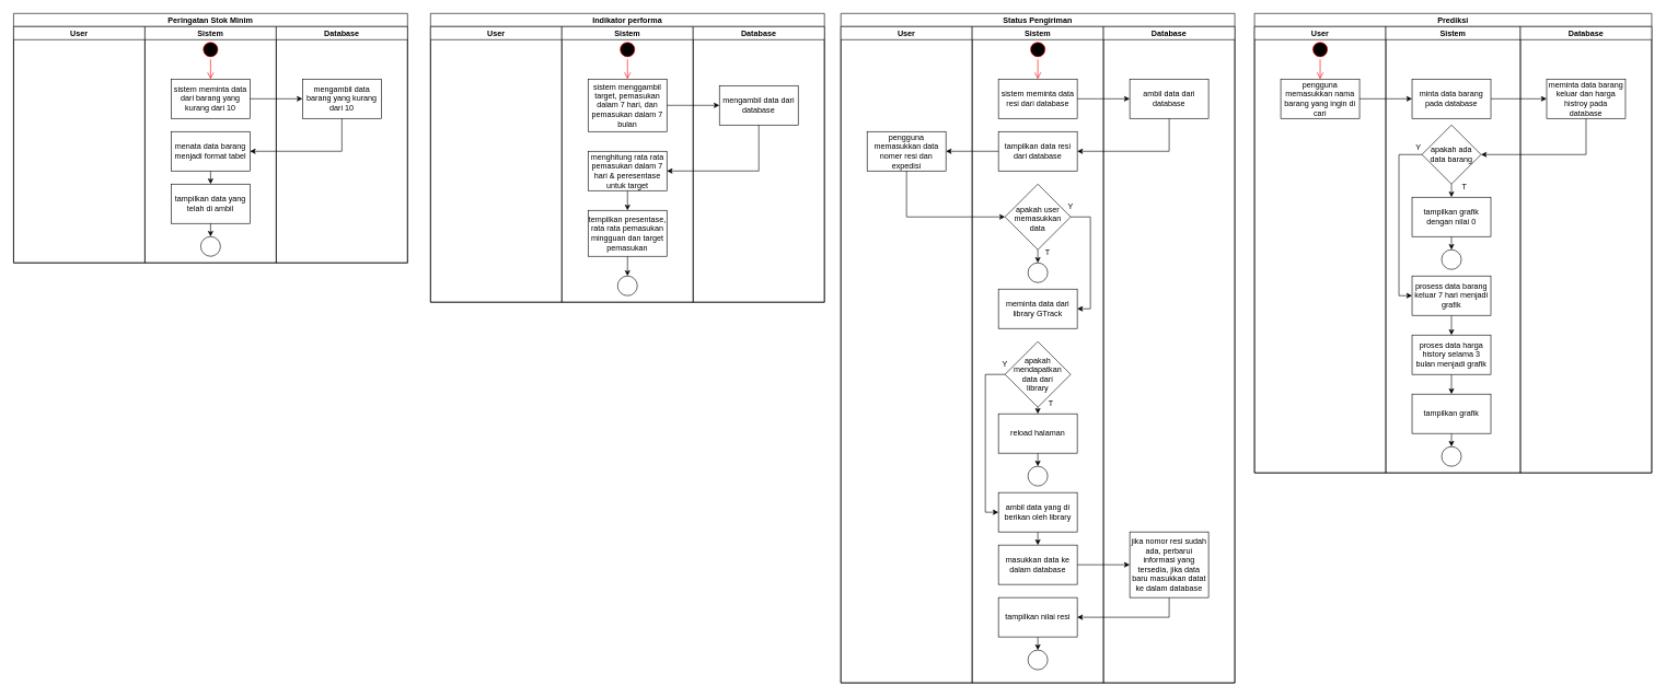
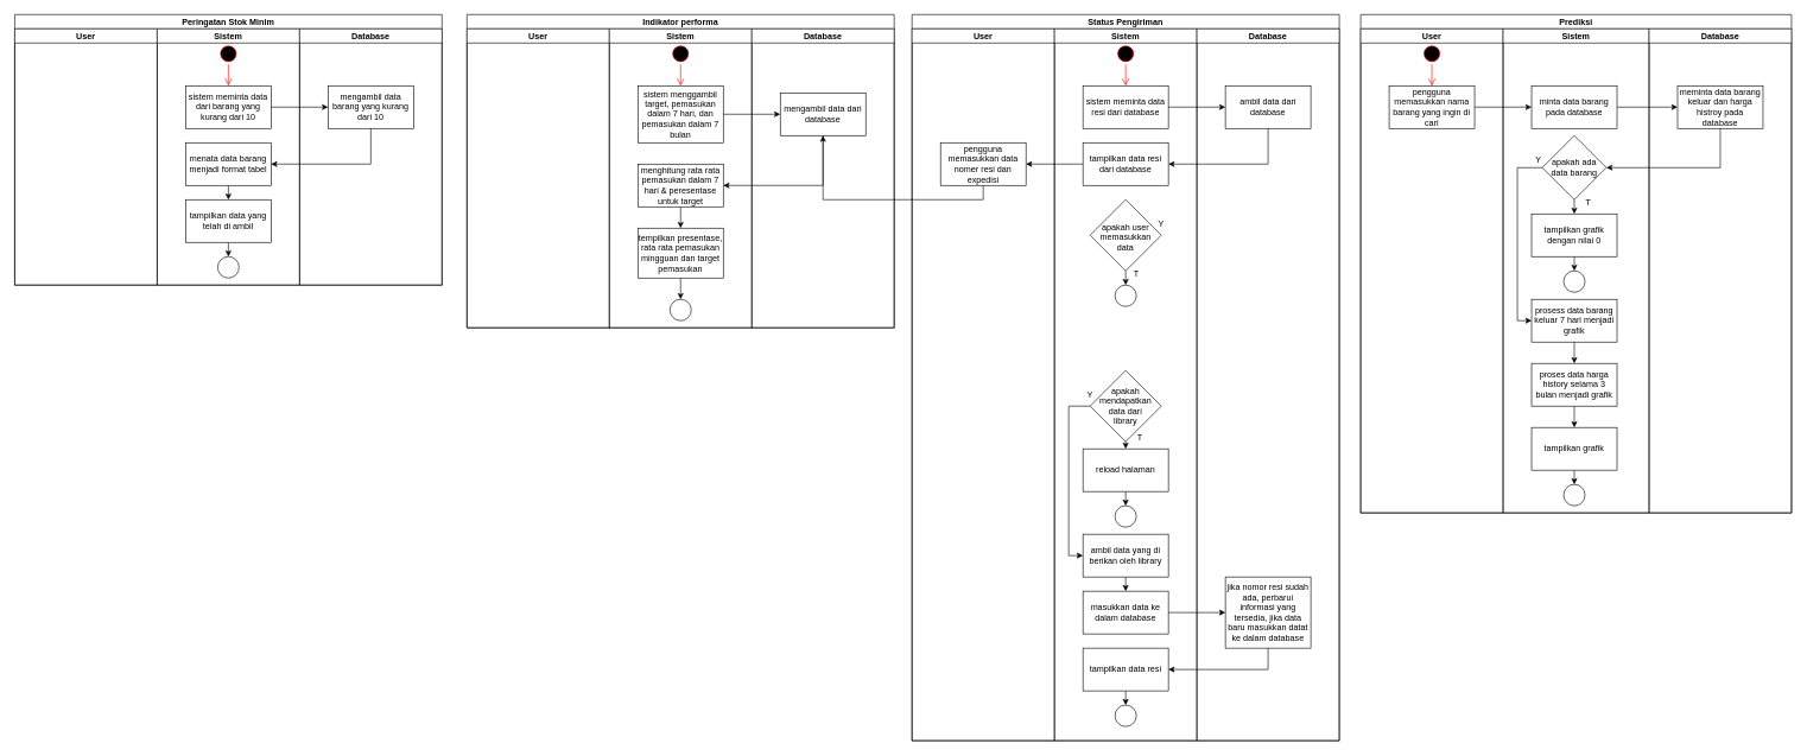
  <mxCell id="0" />
  <mxCell id="1" parent="0" />
  <mxCell id="2" value="Peringatan Stok Minim" style="swimlane;childLayout=stackLayout;resizeParent=1;resizeParentMax=0;startSize=20;" parent="1" vertex="1"><mxGeometry x="20" y="20" width="600" height="380" as="geometry" /></mxCell>
  <mxCell id="3" value="User" style="swimlane;startSize=20;" parent="2" vertex="1"><mxGeometry y="20" width="200" height="360" as="geometry" /></mxCell>
  <mxCell id="4" value="Sistem" style="swimlane;startSize=20;" parent="2" vertex="1"><mxGeometry x="200" y="20" width="200" height="360" as="geometry" /></mxCell>
  <mxCell id="5" value="" style="ellipse;html=1;shape=startState;fillColor=#000000;strokeColor=#ff0000;" parent="4" vertex="1"><mxGeometry x="85" y="20" width="30" height="30" as="geometry" /></mxCell>
  <mxCell id="6" value="" style="edgeStyle=orthogonalEdgeStyle;html=1;verticalAlign=bottom;endArrow=open;endSize=8;strokeColor=#ff0000;rounded=0;" parent="4" source="5" edge="1"><mxGeometry relative="1" as="geometry"><mxPoint x="100" y="80" as="targetPoint" /></mxGeometry></mxCell>
  <mxCell id="7" value="sistem meminta data dari barang yang kurang dari 10" style="rounded=0;whiteSpace=wrap;html=1;" parent="4" vertex="1"><mxGeometry x="40" y="80" width="120" height="60" as="geometry" /></mxCell>
  <mxCell id="8" style="edgeStyle=orthogonalEdgeStyle;rounded=0;orthogonalLoop=1;jettySize=auto;html=1;exitX=0.5;exitY=1;exitDx=0;exitDy=0;entryX=0.5;entryY=0;entryDx=0;entryDy=0;" parent="4" source="9" target="11" edge="1"><mxGeometry relative="1" as="geometry" /></mxCell>
  <mxCell id="9" value="menata data barang menjadi format tabel" style="rounded=0;whiteSpace=wrap;html=1;" parent="4" vertex="1"><mxGeometry x="40" y="160" width="120" height="60" as="geometry" /></mxCell>
  <mxCell id="10" style="edgeStyle=orthogonalEdgeStyle;rounded=0;orthogonalLoop=1;jettySize=auto;html=1;exitX=0.5;exitY=1;exitDx=0;exitDy=0;entryX=0.5;entryY=0;entryDx=0;entryDy=0;" parent="4" source="11" target="12" edge="1"><mxGeometry relative="1" as="geometry" /></mxCell>
  <mxCell id="11" value="tampilkan data yang telah di ambil" style="rounded=0;whiteSpace=wrap;html=1;" parent="4" vertex="1"><mxGeometry x="40" y="240" width="120" height="60" as="geometry" /></mxCell>
  <mxCell id="12" value="" style="ellipse;whiteSpace=wrap;html=1;aspect=fixed;" parent="4" vertex="1"><mxGeometry x="85" y="320" width="30" height="30" as="geometry" /></mxCell>
  <mxCell id="13" value="Database" style="swimlane;startSize=20;" parent="2" vertex="1"><mxGeometry x="400" y="20" width="200" height="360" as="geometry" /></mxCell>
  <mxCell id="14" value="mengambil data barang yang kurang dari 10" style="rounded=0;whiteSpace=wrap;html=1;" parent="13" vertex="1"><mxGeometry x="40" y="80" width="120" height="60" as="geometry" /></mxCell>
  <mxCell id="15" style="edgeStyle=orthogonalEdgeStyle;rounded=0;orthogonalLoop=1;jettySize=auto;html=1;exitX=1;exitY=0.5;exitDx=0;exitDy=0;entryX=0;entryY=0.5;entryDx=0;entryDy=0;" parent="2" source="7" target="14" edge="1"><mxGeometry relative="1" as="geometry" /></mxCell>
  <mxCell id="16" style="edgeStyle=orthogonalEdgeStyle;rounded=0;orthogonalLoop=1;jettySize=auto;html=1;exitX=0.5;exitY=1;exitDx=0;exitDy=0;entryX=1;entryY=0.5;entryDx=0;entryDy=0;" parent="2" source="14" target="9" edge="1"><mxGeometry relative="1" as="geometry" /></mxCell>
  <mxCell id="17" value="Indikator performa" style="swimlane;childLayout=stackLayout;resizeParent=1;resizeParentMax=0;startSize=20;" parent="1" vertex="1"><mxGeometry x="655" y="20" width="600" height="440" as="geometry" /></mxCell>
  <mxCell id="18" value="User" style="swimlane;startSize=20;" parent="17" vertex="1"><mxGeometry y="20" width="200" height="420" as="geometry" /></mxCell>
  <mxCell id="19" value="Sistem" style="swimlane;startSize=20;" parent="17" vertex="1"><mxGeometry x="200" y="20" width="200" height="420" as="geometry" /></mxCell>
  <mxCell id="20" value="" style="ellipse;html=1;shape=startState;fillColor=#000000;strokeColor=#ff0000;" parent="19" vertex="1"><mxGeometry x="85" y="20" width="30" height="30" as="geometry" /></mxCell>
  <mxCell id="21" value="" style="edgeStyle=orthogonalEdgeStyle;html=1;verticalAlign=bottom;endArrow=open;endSize=8;strokeColor=#ff0000;rounded=0;" parent="19" source="20" edge="1"><mxGeometry relative="1" as="geometry"><mxPoint x="100" y="80" as="targetPoint" /></mxGeometry></mxCell>
  <mxCell id="22" value="sistem menggambil target, pemasukan dalam 7 hari, dan pemasukan dalam 7 bulan" style="rounded=0;whiteSpace=wrap;html=1;" parent="19" vertex="1"><mxGeometry x="40" y="80" width="120" height="80" as="geometry" /></mxCell>
  <mxCell id="23" style="edgeStyle=orthogonalEdgeStyle;rounded=0;orthogonalLoop=1;jettySize=auto;html=1;exitX=0.5;exitY=1;exitDx=0;exitDy=0;entryX=0.5;entryY=0;entryDx=0;entryDy=0;" parent="19" source="24" target="26" edge="1"><mxGeometry relative="1" as="geometry" /></mxCell>
  <mxCell id="24" value="menghitung rata rata pemasukan dalam 7 hari &amp;amp; peresentase untuk target" style="rounded=0;whiteSpace=wrap;html=1;" parent="19" vertex="1"><mxGeometry x="40" y="190" width="120" height="60" as="geometry" /></mxCell>
  <mxCell id="25" style="edgeStyle=orthogonalEdgeStyle;rounded=0;orthogonalLoop=1;jettySize=auto;html=1;exitX=0.5;exitY=1;exitDx=0;exitDy=0;entryX=0.5;entryY=0;entryDx=0;entryDy=0;" parent="19" source="26" target="27" edge="1"><mxGeometry relative="1" as="geometry" /></mxCell>
  <mxCell id="26" value="tempilkan presentase, rata rata pemasukan mingguan dan target pemasukan" style="rounded=0;whiteSpace=wrap;html=1;" parent="19" vertex="1"><mxGeometry x="40" y="280" width="120" height="70" as="geometry" /></mxCell>
  <mxCell id="27" value="" style="ellipse;whiteSpace=wrap;html=1;aspect=fixed;" parent="19" vertex="1"><mxGeometry x="85" y="380" width="30" height="30" as="geometry" /></mxCell>
  <mxCell id="28" value="Database" style="swimlane;startSize=20;" parent="17" vertex="1"><mxGeometry x="400" y="20" width="200" height="420" as="geometry" /></mxCell>
  <mxCell id="29" value="mengambil data dari database" style="rounded=0;whiteSpace=wrap;html=1;" parent="28" vertex="1"><mxGeometry x="40" y="90" width="120" height="60" as="geometry" /></mxCell>
  <mxCell id="30" style="edgeStyle=orthogonalEdgeStyle;rounded=0;orthogonalLoop=1;jettySize=auto;html=1;exitX=1;exitY=0.5;exitDx=0;exitDy=0;entryX=0;entryY=0.5;entryDx=0;entryDy=0;" parent="17" source="22" target="29" edge="1"><mxGeometry relative="1" as="geometry" /></mxCell>
  <mxCell id="31" style="edgeStyle=orthogonalEdgeStyle;rounded=0;orthogonalLoop=1;jettySize=auto;html=1;exitX=0.5;exitY=1;exitDx=0;exitDy=0;entryX=1;entryY=0.5;entryDx=0;entryDy=0;" parent="17" source="29" target="24" edge="1"><mxGeometry relative="1" as="geometry" /></mxCell>
  <mxCell id="32" value="Status Pengiriman" style="swimlane;childLayout=stackLayout;resizeParent=1;resizeParentMax=0;startSize=20;" parent="1" vertex="1"><mxGeometry x="1280" y="20" width="600" height="1020" as="geometry" /></mxCell>
  <mxCell id="33" value="User" style="swimlane;startSize=20;" parent="32" vertex="1"><mxGeometry y="20" width="200" height="1000" as="geometry" /></mxCell>
  <mxCell id="34" value="pengguna memasukkan data nomer resi dan expedisi" style="rounded=0;whiteSpace=wrap;html=1;" parent="33" vertex="1"><mxGeometry x="40" y="160" width="120" height="60" as="geometry" /></mxCell>
  <mxCell id="35" value="Sistem" style="swimlane;startSize=20;" parent="32" vertex="1"><mxGeometry x="200" y="20" width="200" height="1000" as="geometry" /></mxCell>
  <mxCell id="36" value="" style="ellipse;html=1;shape=startState;fillColor=#000000;strokeColor=#ff0000;" parent="35" vertex="1"><mxGeometry x="85" y="20" width="30" height="30" as="geometry" /></mxCell>
  <mxCell id="37" value="" style="edgeStyle=orthogonalEdgeStyle;html=1;verticalAlign=bottom;endArrow=open;endSize=8;strokeColor=#ff0000;rounded=0;" parent="35" source="36" edge="1"><mxGeometry relative="1" as="geometry"><mxPoint x="100" y="80" as="targetPoint" /></mxGeometry></mxCell>
  <mxCell id="38" value="sistem meminta data resi dari database" style="rounded=0;whiteSpace=wrap;html=1;" parent="35" vertex="1"><mxGeometry x="40" y="80" width="120" height="60" as="geometry" /></mxCell>
  <mxCell id="39" value="tampilkan data resi dari database" style="rounded=0;whiteSpace=wrap;html=1;" parent="35" vertex="1"><mxGeometry x="40" y="160" width="120" height="60" as="geometry" /></mxCell>
  <mxCell id="40" style="edgeStyle=orthogonalEdgeStyle;rounded=0;orthogonalLoop=1;jettySize=auto;html=1;exitX=0.5;exitY=1;exitDx=0;exitDy=0;entryX=0.5;entryY=0;entryDx=0;entryDy=0;" parent="35" source="42" target="53" edge="1"><mxGeometry relative="1" as="geometry" /></mxCell>
- <mxCell id="41" style="edgeStyle=orthogonalEdgeStyle;rounded=0;orthogonalLoop=1;jettySize=auto;html=1;exitX=1;exitY=0.5;exitDx=0;exitDy=0;entryX=1;entryY=0.5;entryDx=0;entryDy=0;" parent="35" source="42" target="43" edge="1"><mxGeometry relative="1" as="geometry" /></mxCell>
  <mxCell id="42" value="apakah user memasukkan data" style="rhombus;whiteSpace=wrap;html=1;spacingLeft=15;spacingRight=15;spacing=10;spacingTop=5;" parent="35" vertex="1"><mxGeometry x="50" y="240" width="100" height="100" as="geometry" /></mxCell>
- <mxCell id="43" value="meminta data dari library GTrack" style="rounded=0;whiteSpace=wrap;html=1;" parent="35" vertex="1"><mxGeometry x="40" y="400" width="120" height="60" as="geometry" /></mxCell>
  <mxCell id="44" style="edgeStyle=orthogonalEdgeStyle;rounded=0;orthogonalLoop=1;jettySize=auto;html=1;exitX=0.5;exitY=1;exitDx=0;exitDy=0;entryX=0.5;entryY=0;entryDx=0;entryDy=0;" parent="35" source="45" target="49" edge="1"><mxGeometry relative="1" as="geometry" /></mxCell>
  <mxCell id="45" value="ambil data yang di berikan oleh library" style="rounded=0;whiteSpace=wrap;html=1;" parent="35" vertex="1"><mxGeometry x="40" y="710" width="120" height="60" as="geometry" /></mxCell>
  <mxCell id="46" style="edgeStyle=orthogonalEdgeStyle;rounded=0;orthogonalLoop=1;jettySize=auto;html=1;exitX=0.5;exitY=1;exitDx=0;exitDy=0;entryX=0.5;entryY=0;entryDx=0;entryDy=0;" parent="35" source="48" target="55" edge="1"><mxGeometry relative="1" as="geometry" /></mxCell>
  <mxCell id="47" style="edgeStyle=orthogonalEdgeStyle;rounded=0;orthogonalLoop=1;jettySize=auto;html=1;exitX=0;exitY=0.5;exitDx=0;exitDy=0;entryX=0;entryY=0.5;entryDx=0;entryDy=0;" parent="35" source="48" target="45" edge="1"><mxGeometry relative="1" as="geometry"><Array as="points"><mxPoint x="20" y="530" /><mxPoint x="20" y="740" /></Array></mxGeometry></mxCell>
  <mxCell id="48" value="apakah mendapatkan data dari library" style="rhombus;whiteSpace=wrap;html=1;spacingLeft=10;spacingRight=10;" parent="35" vertex="1"><mxGeometry x="50" y="480" width="100" height="100" as="geometry" /></mxCell>
  <mxCell id="49" value="masukkan data ke dalam database" style="rounded=0;whiteSpace=wrap;html=1;" parent="35" vertex="1"><mxGeometry x="40" y="790" width="120" height="60" as="geometry" /></mxCell>
  <mxCell id="50" style="edgeStyle=orthogonalEdgeStyle;rounded=0;orthogonalLoop=1;jettySize=auto;html=1;exitX=0.5;exitY=1;exitDx=0;exitDy=0;entryX=0.5;entryY=0;entryDx=0;entryDy=0;" parent="35" source="51" target="52" edge="1"><mxGeometry relative="1" as="geometry" /></mxCell>
- <mxCell id="51" value="tampilkan nilai resi" style="rounded=0;whiteSpace=wrap;html=1;" parent="35" vertex="1"><mxGeometry x="40" y="870" width="120" height="60" as="geometry" /></mxCell>
+ <mxCell id="51" value="tampilkan data resi" style="rounded=0;whiteSpace=wrap;html=1;" parent="35" vertex="1"><mxGeometry x="40" y="870" width="120" height="60" as="geometry" /></mxCell>
  <mxCell id="52" value="" style="ellipse;whiteSpace=wrap;html=1;aspect=fixed;" parent="35" vertex="1"><mxGeometry x="85" y="950" width="30" height="30" as="geometry" /></mxCell>
  <mxCell id="53" value="" style="ellipse;whiteSpace=wrap;html=1;aspect=fixed;" parent="35" vertex="1"><mxGeometry x="85" y="360" width="30" height="30" as="geometry" /></mxCell>
  <mxCell id="54" style="edgeStyle=orthogonalEdgeStyle;rounded=0;orthogonalLoop=1;jettySize=auto;html=1;exitX=0.5;exitY=1;exitDx=0;exitDy=0;entryX=0.5;entryY=0;entryDx=0;entryDy=0;" parent="35" source="55" target="56" edge="1"><mxGeometry relative="1" as="geometry" /></mxCell>
  <mxCell id="55" value="reload halaman" style="rounded=0;whiteSpace=wrap;html=1;" parent="35" vertex="1"><mxGeometry x="40" y="590" width="120" height="60" as="geometry" /></mxCell>
  <mxCell id="56" value="" style="ellipse;whiteSpace=wrap;html=1;aspect=fixed;" parent="35" vertex="1"><mxGeometry x="85" y="670" width="30" height="30" as="geometry" /></mxCell>
  <mxCell id="57" value="T" style="text;html=1;strokeColor=none;fillColor=none;align=center;verticalAlign=middle;whiteSpace=wrap;rounded=0;" parent="35" vertex="1"><mxGeometry x="85" y="330" width="60" height="30" as="geometry" /></mxCell>
  <mxCell id="58" value="Y" style="text;html=1;strokeColor=none;fillColor=none;align=center;verticalAlign=middle;whiteSpace=wrap;rounded=0;" parent="35" vertex="1"><mxGeometry x="120" y="260" width="60" height="30" as="geometry" /></mxCell>
  <mxCell id="59" value="T" style="text;html=1;strokeColor=none;fillColor=none;align=center;verticalAlign=middle;whiteSpace=wrap;rounded=0;" parent="35" vertex="1"><mxGeometry x="90" y="560" width="60" height="30" as="geometry" /></mxCell>
  <mxCell id="60" value="Y" style="text;html=1;strokeColor=none;fillColor=none;align=center;verticalAlign=middle;whiteSpace=wrap;rounded=0;" parent="35" vertex="1"><mxGeometry x="20" y="500" width="60" height="30" as="geometry" /></mxCell>
  <mxCell id="61" value="Database" style="swimlane;startSize=20;" parent="32" vertex="1"><mxGeometry x="400" y="20" width="200" height="1000" as="geometry" /></mxCell>
  <mxCell id="62" value="ambil data dari database" style="rounded=0;whiteSpace=wrap;html=1;" parent="61" vertex="1"><mxGeometry x="40" y="80" width="120" height="60" as="geometry" /></mxCell>
  <mxCell id="63" value="jika nomor resi sudah ada, perbarui informasi yang tersedia, jika data baru masukkan datat ke dalam database" style="rounded=0;whiteSpace=wrap;html=1;" parent="61" vertex="1"><mxGeometry x="40" y="770" width="120" height="100" as="geometry" /></mxCell>
  <mxCell id="64" style="edgeStyle=orthogonalEdgeStyle;rounded=0;orthogonalLoop=1;jettySize=auto;html=1;exitX=1;exitY=0.5;exitDx=0;exitDy=0;entryX=0;entryY=0.5;entryDx=0;entryDy=0;" parent="32" source="38" target="62" edge="1"><mxGeometry relative="1" as="geometry" /></mxCell>
  <mxCell id="65" style="edgeStyle=orthogonalEdgeStyle;rounded=0;orthogonalLoop=1;jettySize=auto;html=1;exitX=0.5;exitY=1;exitDx=0;exitDy=0;entryX=1;entryY=0.5;entryDx=0;entryDy=0;" parent="32" source="62" target="39" edge="1"><mxGeometry relative="1" as="geometry" /></mxCell>
  <mxCell id="66" style="edgeStyle=orthogonalEdgeStyle;rounded=0;orthogonalLoop=1;jettySize=auto;html=1;exitX=0;exitY=0.5;exitDx=0;exitDy=0;entryX=1;entryY=0.5;entryDx=0;entryDy=0;" parent="32" source="39" target="34" edge="1"><mxGeometry relative="1" as="geometry" /></mxCell>
- <mxCell id="67" style="edgeStyle=orthogonalEdgeStyle;rounded=0;orthogonalLoop=1;jettySize=auto;html=1;exitX=0.5;exitY=1;exitDx=0;exitDy=0;entryX=0;entryY=0.5;entryDx=0;entryDy=0;" parent="32" source="34" target="42" edge="1"><mxGeometry relative="1" as="geometry" /></mxCell>
+ <mxCell id="67" style="edgeStyle=orthogonalEdgeStyle;rounded=0;orthogonalLoop=1;jettySize=auto;html=1;exitX=0.5;exitY=1;exitDx=0;exitDy=0;" parent="32" source="34" target="29" edge="1"><mxGeometry relative="1" as="geometry" /></mxCell>
  <mxCell id="68" style="edgeStyle=orthogonalEdgeStyle;rounded=0;orthogonalLoop=1;jettySize=auto;html=1;exitX=1;exitY=0.5;exitDx=0;exitDy=0;entryX=0;entryY=0.5;entryDx=0;entryDy=0;" parent="32" source="49" target="63" edge="1"><mxGeometry relative="1" as="geometry" /></mxCell>
  <mxCell id="69" style="edgeStyle=orthogonalEdgeStyle;rounded=0;orthogonalLoop=1;jettySize=auto;html=1;exitX=0.5;exitY=1;exitDx=0;exitDy=0;entryX=1;entryY=0.5;entryDx=0;entryDy=0;" parent="32" source="63" target="51" edge="1"><mxGeometry relative="1" as="geometry" /></mxCell>
  <mxCell id="70" value="Prediksi" style="swimlane;childLayout=stackLayout;resizeParent=1;resizeParentMax=0;startSize=20;" parent="1" vertex="1"><mxGeometry x="1910" y="20" width="605" height="700" as="geometry" /></mxCell>
  <mxCell id="71" value="User" style="swimlane;startSize=20;" parent="70" vertex="1"><mxGeometry y="20" width="200" height="680" as="geometry" /></mxCell>
  <mxCell id="72" value="" style="ellipse;html=1;shape=startState;fillColor=#000000;strokeColor=#ff0000;" parent="71" vertex="1"><mxGeometry x="85" y="20" width="30" height="30" as="geometry" /></mxCell>
  <mxCell id="73" value="" style="edgeStyle=orthogonalEdgeStyle;html=1;verticalAlign=bottom;endArrow=open;endSize=8;strokeColor=#ff0000;rounded=0;" parent="71" source="72" edge="1"><mxGeometry relative="1" as="geometry"><mxPoint x="100" y="80" as="targetPoint" /></mxGeometry></mxCell>
  <mxCell id="74" value="pengguna memasukkan nama barang yang ingin di cari" style="rounded=0;whiteSpace=wrap;html=1;" parent="71" vertex="1"><mxGeometry x="40" y="80" width="120" height="60" as="geometry" /></mxCell>
  <mxCell id="75" value="Sistem" style="swimlane;startSize=20;" parent="70" vertex="1"><mxGeometry x="200" y="20" width="205" height="680" as="geometry" /></mxCell>
  <mxCell id="76" value="minta data barang pada database" style="rounded=0;whiteSpace=wrap;html=1;" parent="75" vertex="1"><mxGeometry x="40" y="80" width="120" height="60" as="geometry" /></mxCell>
  <mxCell id="77" style="edgeStyle=orthogonalEdgeStyle;rounded=0;orthogonalLoop=1;jettySize=auto;html=1;exitX=0.5;exitY=1;exitDx=0;exitDy=0;entryX=0.5;entryY=0;entryDx=0;entryDy=0;" parent="75" source="78" target="80" edge="1"><mxGeometry relative="1" as="geometry" /></mxCell>
  <mxCell id="78" value="prosess data barang keluar 7 hari menjadi grafik" style="rounded=0;whiteSpace=wrap;html=1;" parent="75" vertex="1"><mxGeometry x="40" y="380" width="120" height="60" as="geometry" /></mxCell>
  <mxCell id="79" style="edgeStyle=orthogonalEdgeStyle;rounded=0;orthogonalLoop=1;jettySize=auto;html=1;exitX=0.5;exitY=1;exitDx=0;exitDy=0;entryX=0.5;entryY=0;entryDx=0;entryDy=0;" parent="75" source="80" target="82" edge="1"><mxGeometry relative="1" as="geometry" /></mxCell>
  <mxCell id="80" value="proses data harga history selama 3 bulan menjadi grafik" style="rounded=0;whiteSpace=wrap;html=1;" parent="75" vertex="1"><mxGeometry x="40" y="470" width="120" height="60" as="geometry" /></mxCell>
  <mxCell id="81" style="edgeStyle=orthogonalEdgeStyle;rounded=0;orthogonalLoop=1;jettySize=auto;html=1;exitX=0.5;exitY=1;exitDx=0;exitDy=0;entryX=0.5;entryY=0;entryDx=0;entryDy=0;" parent="75" source="82" target="88" edge="1"><mxGeometry relative="1" as="geometry" /></mxCell>
  <mxCell id="82" value="tampilkan grafik" style="rounded=0;whiteSpace=wrap;html=1;" parent="75" vertex="1"><mxGeometry x="40" y="560" width="120" height="60" as="geometry" /></mxCell>
  <mxCell id="83" style="edgeStyle=orthogonalEdgeStyle;rounded=0;orthogonalLoop=1;jettySize=auto;html=1;exitX=0.5;exitY=1;exitDx=0;exitDy=0;entryX=0.5;entryY=0;entryDx=0;entryDy=0;" parent="75" source="85" target="87" edge="1"><mxGeometry relative="1" as="geometry" /></mxCell>
  <mxCell id="84" style="edgeStyle=orthogonalEdgeStyle;rounded=0;orthogonalLoop=1;jettySize=auto;html=1;exitX=0;exitY=0.5;exitDx=0;exitDy=0;entryX=0;entryY=0.5;entryDx=0;entryDy=0;" parent="75" source="85" target="78" edge="1"><mxGeometry relative="1" as="geometry"><Array as="points"><mxPoint x="20" y="195" /><mxPoint x="20" y="410" /></Array></mxGeometry></mxCell>
  <mxCell id="85" value="apakah ada data barang" style="rhombus;whiteSpace=wrap;html=1;spacingLeft=5;spacingRight=5;" parent="75" vertex="1"><mxGeometry x="55" y="150" width="90" height="90" as="geometry" /></mxCell>
  <mxCell id="86" style="edgeStyle=orthogonalEdgeStyle;rounded=0;orthogonalLoop=1;jettySize=auto;html=1;exitX=0.5;exitY=1;exitDx=0;exitDy=0;entryX=0.5;entryY=0;entryDx=0;entryDy=0;" parent="75" source="87" target="89" edge="1"><mxGeometry relative="1" as="geometry" /></mxCell>
  <mxCell id="87" value="tampilkan grafik dengan nilai 0" style="rounded=0;whiteSpace=wrap;html=1;" parent="75" vertex="1"><mxGeometry x="40" y="260" width="120" height="60" as="geometry" /></mxCell>
  <mxCell id="88" value="" style="ellipse;whiteSpace=wrap;html=1;aspect=fixed;" parent="75" vertex="1"><mxGeometry x="85" y="640" width="30" height="30" as="geometry" /></mxCell>
  <mxCell id="89" value="" style="ellipse;whiteSpace=wrap;html=1;aspect=fixed;" parent="75" vertex="1"><mxGeometry x="85" y="340" width="30" height="30" as="geometry" /></mxCell>
  <mxCell id="90" value="T" style="text;html=1;strokeColor=none;fillColor=none;align=center;verticalAlign=middle;whiteSpace=wrap;rounded=0;" parent="75" vertex="1"><mxGeometry x="90" y="230" width="60" height="30" as="geometry" /></mxCell>
  <mxCell id="91" value="Y" style="text;html=1;strokeColor=none;fillColor=none;align=center;verticalAlign=middle;whiteSpace=wrap;rounded=0;" parent="75" vertex="1"><mxGeometry x="20" y="170" width="60" height="30" as="geometry" /></mxCell>
  <mxCell id="92" value="Database" style="swimlane;startSize=20;" parent="70" vertex="1"><mxGeometry x="405" y="20" width="200" height="680" as="geometry" /></mxCell>
  <mxCell id="93" value="meminta data barang keluar dan harga histroy pada database" style="rounded=0;whiteSpace=wrap;html=1;" parent="92" vertex="1"><mxGeometry x="40" y="80" width="120" height="60" as="geometry" /></mxCell>
  <mxCell id="94" style="edgeStyle=orthogonalEdgeStyle;rounded=0;orthogonalLoop=1;jettySize=auto;html=1;exitX=1;exitY=0.5;exitDx=0;exitDy=0;entryX=0;entryY=0.5;entryDx=0;entryDy=0;" parent="70" source="74" target="76" edge="1"><mxGeometry relative="1" as="geometry" /></mxCell>
  <mxCell id="95" style="edgeStyle=orthogonalEdgeStyle;rounded=0;orthogonalLoop=1;jettySize=auto;html=1;exitX=1;exitY=0.5;exitDx=0;exitDy=0;entryX=0;entryY=0.5;entryDx=0;entryDy=0;" parent="70" source="76" target="93" edge="1"><mxGeometry relative="1" as="geometry" /></mxCell>
  <mxCell id="96" style="edgeStyle=orthogonalEdgeStyle;rounded=0;orthogonalLoop=1;jettySize=auto;html=1;exitX=0.5;exitY=1;exitDx=0;exitDy=0;entryX=1;entryY=0.5;entryDx=0;entryDy=0;" parent="70" source="93" target="85" edge="1"><mxGeometry relative="1" as="geometry" /></mxCell>
